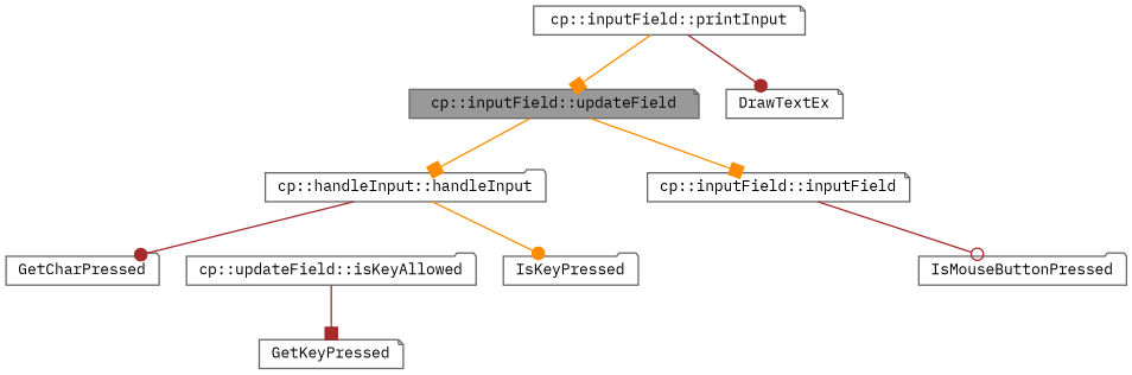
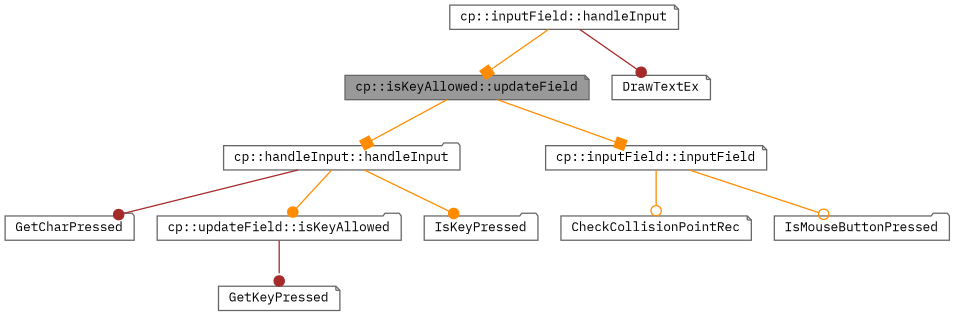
  digraph {
    fontname="IBM Plex Mono"
    rankdir=TB
    node [color=grey40 fillcolor=white fontname="IBM Plex Mono" fontsize=10 shape=note style=filled]
    edge [arrowhead=box color=darkorange fontname="IBM Plex Mono" fontsize=10 labelfontname=Helvetica labelfontsize=10 style=solid]
-   n1 [color=gray40 fillcolor=grey60 fontcolor=black height=0.2 label="cp::inputField::updateField" width=0.4]
+   n1 [color=gray40 fillcolor=grey60 fontcolor=black height=0.2 label="cp::isKeyAllowed::updateField" width=0.4]
    n2 [height=0.2 label="cp::handleInput::handleInput" shape=folder width=0.4]
    n3 [height=0.2 label="cp::inputField::inputField" width=0.4]
    n4 [height=0.2 label=GetCharPressed shape=folder width=0.4]
    n5 [height=0.2 label="cp::updateField::isKeyAllowed" shape=folder width=0.4]
    n6 [height=0.2 label=IsKeyPressed shape=folder width=0.4]
-   n7 [height=0.2 label="cp::inputField::printInput" width=0.4]
+   n7 [height=0.2 label="cp::inputField::handleInput" width=0.4]
    n8 [height=0.2 label=DrawTextEx width=0.4]
+   n9 [height=0.2 label=CheckCollisionPointRec width=0.4]
    n10 [height=0.2 label=IsMouseButtonPressed shape=folder width=0.4]
    n11 [height=0.2 label=GetKeyPressed width=0.4]
    n1 -> n2
    n1 -> n3
    n2 -> n4 [arrowhead=dot color=brown]
+   n2 -> n5 [arrowhead=dot]
    n2 -> n6 [arrowhead=dot]
-   n3 -> n10 [arrowhead=odot color=brown]
-   n5 -> n11 [color=brown]
+   n3 -> n9 [arrowhead=odot]
+   n3 -> n10 [arrowhead=odot]
+   n5 -> n11 [arrowhead=dot color=brown]
    n7 -> n1
    n7 -> n8 [arrowhead=dot color=brown]
  }
